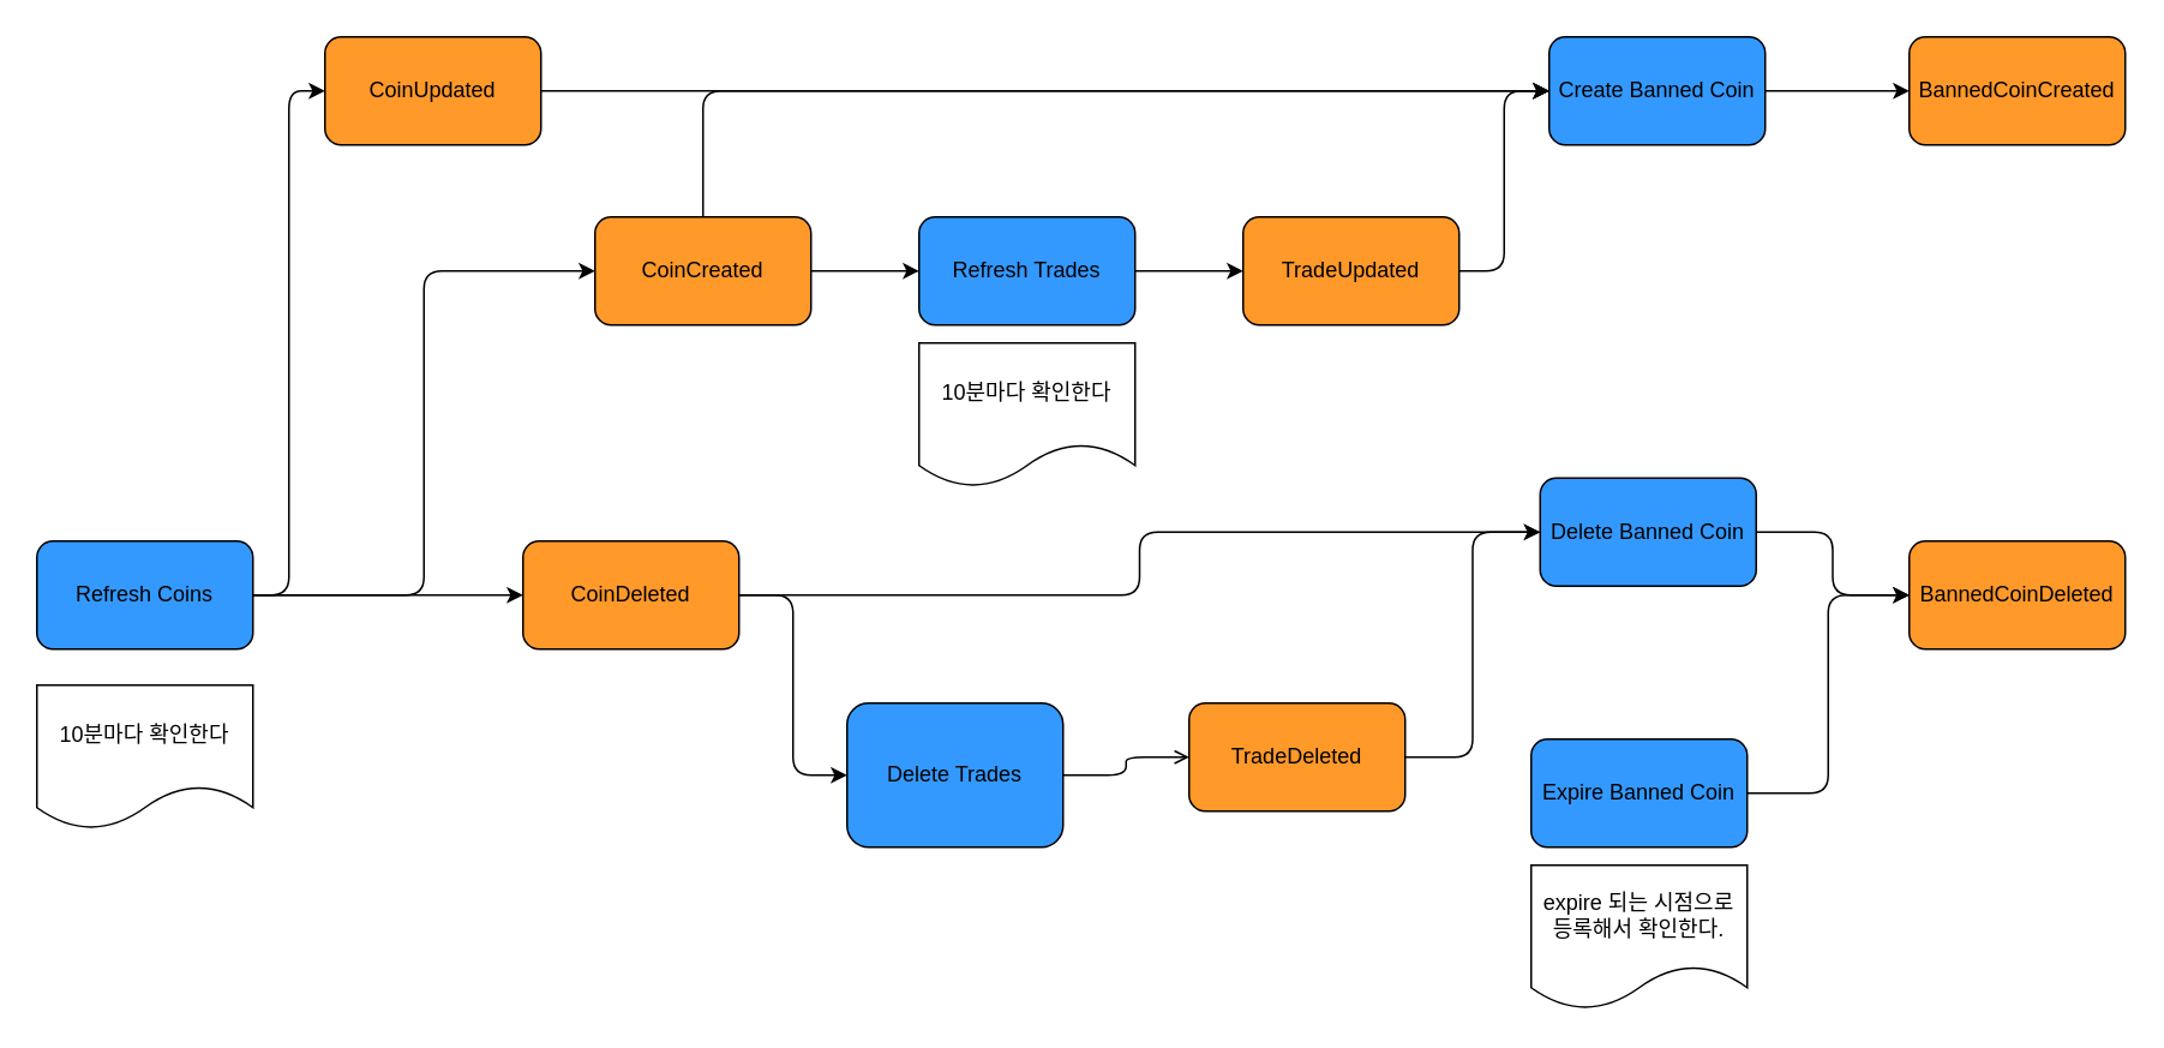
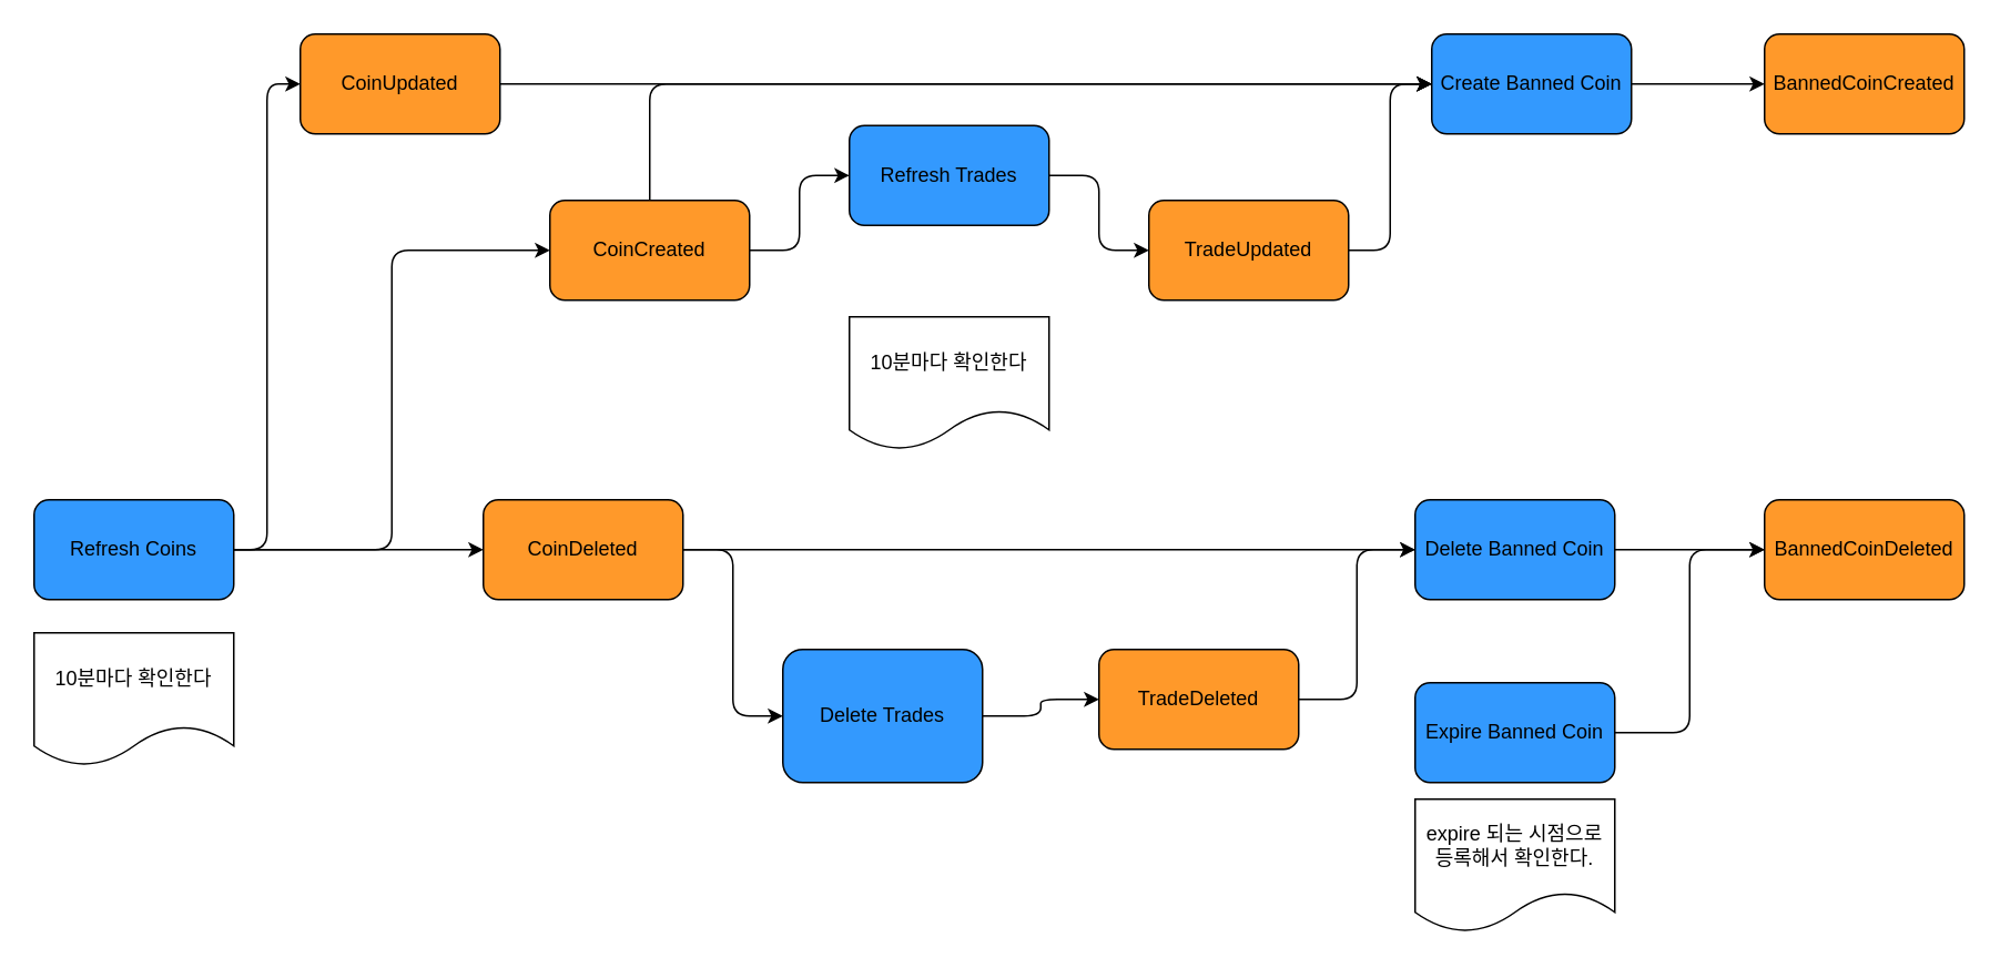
  <mxCell id="0" />
  <mxCell id="1" parent="0" />
  <mxCell id="2" style="edgeStyle=orthogonalEdgeStyle;html=1;exitX=1;exitY=0.5;exitDx=0;exitDy=0;entryX=0;entryY=0.5;entryDx=0;entryDy=0;strokeColor=default;rounded=1;jumpStyle=arc;" parent="1" source="5" target="8" edge="1"><mxGeometry relative="1" as="geometry"><mxPoint x="170" y="9" as="sourcePoint" /><mxPoint x="290" y="169" as="targetPoint" /></mxGeometry></mxCell>
  <mxCell id="3" style="edgeStyle=orthogonalEdgeStyle;rounded=1;jumpStyle=arc;html=1;exitX=1;exitY=0.5;exitDx=0;exitDy=0;entryX=0;entryY=0.5;entryDx=0;entryDy=0;strokeColor=default;" parent="1" source="5" target="11" edge="1"><mxGeometry relative="1" as="geometry"><mxPoint x="170" y="9" as="sourcePoint" /><mxPoint x="290" y="89" as="targetPoint" /></mxGeometry></mxCell>
  <mxCell id="4" style="edgeStyle=orthogonalEdgeStyle;rounded=1;jumpStyle=arc;html=1;exitX=1;exitY=0.5;exitDx=0;exitDy=0;entryX=0;entryY=0.5;entryDx=0;entryDy=0;strokeColor=default;" parent="1" source="5" target="17" edge="1"><mxGeometry relative="1" as="geometry"><mxPoint x="170" y="9" as="sourcePoint" /><mxPoint x="290" y="249" as="targetPoint" /></mxGeometry></mxCell>
  <mxCell id="5" value="Refresh Coins" style="rounded=1;whiteSpace=wrap;html=1;fillColor=#3399fe;fontColor=#000000;" parent="1" vertex="1"><mxGeometry x="20" y="300" width="120" height="60" as="geometry" /></mxCell>
  <mxCell id="6" style="edgeStyle=orthogonalEdgeStyle;rounded=1;jumpStyle=arc;html=1;exitX=1;exitY=0.5;exitDx=0;exitDy=0;strokeColor=default;entryX=0;entryY=0.5;entryDx=0;entryDy=0;" parent="1" source="8" target="13" edge="1"><mxGeometry relative="1" as="geometry"><mxPoint x="430" y="409" as="sourcePoint" /><mxPoint x="480" y="490" as="targetPoint" /></mxGeometry></mxCell>
  <mxCell id="7" style="edgeStyle=orthogonalEdgeStyle;jumpStyle=arc;html=1;exitX=0.5;exitY=0;exitDx=0;exitDy=0;entryX=0;entryY=0.5;entryDx=0;entryDy=0;" edge="1" parent="1" source="8" target="25"><mxGeometry relative="1" as="geometry" /></mxCell>
  <mxCell id="8" value="CoinCreated" style="rounded=1;whiteSpace=wrap;html=1;fillColor=#ff992a;fontColor=#000000;" parent="1" vertex="1"><mxGeometry x="330" y="120" width="120" height="60" as="geometry" /></mxCell>
  <mxCell id="9" style="edgeStyle=orthogonalEdgeStyle;rounded=1;jumpStyle=arc;html=1;exitX=1;exitY=0.5;exitDx=0;exitDy=0;entryX=0;entryY=0.5;entryDx=0;entryDy=0;strokeColor=default;" parent="1" source="11" target="19" edge="1"><mxGeometry relative="1" as="geometry"><mxPoint x="430" y="329" as="sourcePoint" /><mxPoint x="480" y="329" as="targetPoint" /></mxGeometry></mxCell>
  <mxCell id="10" style="edgeStyle=orthogonalEdgeStyle;html=1;exitX=1;exitY=0.5;exitDx=0;exitDy=0;entryX=0;entryY=0.5;entryDx=0;entryDy=0;jumpStyle=arc;" edge="1" parent="1" source="11" target="29"><mxGeometry relative="1" as="geometry"><mxPoint x="420" y="190" as="targetPoint" /></mxGeometry></mxCell>
  <mxCell id="11" value="CoinDeleted" style="rounded=1;whiteSpace=wrap;html=1;fillColor=#ff992a;fontColor=#000000;" parent="1" vertex="1"><mxGeometry x="290" y="300" width="120" height="60" as="geometry" /></mxCell>
  <mxCell id="12" style="edgeStyle=orthogonalEdgeStyle;rounded=1;jumpStyle=arc;html=1;exitX=1;exitY=0.5;exitDx=0;exitDy=0;strokeColor=default;entryX=0;entryY=0.5;entryDx=0;entryDy=0;" parent="1" source="13" target="15" edge="1"><mxGeometry relative="1" as="geometry"><mxPoint x="600" y="409" as="sourcePoint" /><mxPoint x="640" y="409" as="targetPoint" /></mxGeometry></mxCell>
- <mxCell id="13" value="Refresh Trades" style="rounded=1;whiteSpace=wrap;html=1;fillColor=#3399fe;fontColor=#000000;" parent="1" vertex="1"><mxGeometry x="510" y="120" width="120" height="60" as="geometry" /></mxCell>
+ <mxCell id="13" value="Refresh Trades" style="rounded=1;whiteSpace=wrap;html=1;fillColor=#3399fe;fontColor=#000000;" parent="1" vertex="1"><mxGeometry x="510" y="75" width="120" height="60" as="geometry" /></mxCell>
  <mxCell id="14" style="edgeStyle=orthogonalEdgeStyle;jumpStyle=arc;html=1;exitX=1;exitY=0.5;exitDx=0;exitDy=0;entryX=0;entryY=0.5;entryDx=0;entryDy=0;" parent="1" source="15" target="25" edge="1"><mxGeometry relative="1" as="geometry" /></mxCell>
  <mxCell id="15" value="TradeUpdated" style="rounded=1;whiteSpace=wrap;html=1;fillColor=#ff992a;fontColor=#000000;" parent="1" vertex="1"><mxGeometry x="690" y="120" width="120" height="60" as="geometry" /></mxCell>
  <mxCell id="16" style="edgeStyle=orthogonalEdgeStyle;jumpStyle=arc;html=1;exitX=1;exitY=0.5;exitDx=0;exitDy=0;entryX=0;entryY=0.5;entryDx=0;entryDy=0;" edge="1" parent="1" source="17" target="25"><mxGeometry relative="1" as="geometry" /></mxCell>
  <mxCell id="17" value="CoinUpdated" style="rounded=1;whiteSpace=wrap;html=1;fillColor=#ff992a;fontColor=#000000;" parent="1" vertex="1"><mxGeometry x="180" y="20" width="120" height="60" as="geometry" /></mxCell>
- <mxCell id="18" style="edgeStyle=orthogonalEdgeStyle;rounded=1;jumpStyle=arc;html=1;entryX=0;entryY=0.5;entryDx=0;entryDy=0;strokeColor=default;exitX=1;exitY=0.5;exitDx=0;exitDy=0;endArrow=open;" parent="1" source="19" target="21" edge="1"><mxGeometry relative="1" as="geometry"><mxPoint x="590" y="340" as="sourcePoint" /><mxPoint x="640" y="329" as="targetPoint" /></mxGeometry></mxCell>
+ <mxCell id="18" style="edgeStyle=orthogonalEdgeStyle;rounded=1;jumpStyle=arc;html=1;entryX=0;entryY=0.5;entryDx=0;entryDy=0;strokeColor=default;exitX=1;exitY=0.5;exitDx=0;exitDy=0;" parent="1" source="19" target="21" edge="1"><mxGeometry relative="1" as="geometry"><mxPoint x="590" y="340" as="sourcePoint" /><mxPoint x="640" y="329" as="targetPoint" /></mxGeometry></mxCell>
  <mxCell id="19" value="Delete Trades" style="rounded=1;whiteSpace=wrap;html=1;fillColor=#3399fe;fontColor=#000000;" parent="1" vertex="1"><mxGeometry x="470" y="390" width="120" height="80" as="geometry" /></mxCell>
  <mxCell id="20" style="edgeStyle=orthogonalEdgeStyle;jumpStyle=arc;html=1;exitX=1;exitY=0.5;exitDx=0;exitDy=0;entryX=0;entryY=0.5;entryDx=0;entryDy=0;" edge="1" parent="1" source="21" target="29"><mxGeometry relative="1" as="geometry" /></mxCell>
  <mxCell id="21" value="TradeDeleted" style="rounded=1;whiteSpace=wrap;html=1;fillColor=#ff992a;fontColor=#000000;" parent="1" vertex="1"><mxGeometry x="660" y="390" width="120" height="60" as="geometry" /></mxCell>
  <mxCell id="22" style="edgeStyle=orthogonalEdgeStyle;jumpStyle=arc;html=1;exitX=1;exitY=0.5;exitDx=0;exitDy=0;entryX=0;entryY=0.5;entryDx=0;entryDy=0;" parent="1" source="23" target="27" edge="1"><mxGeometry relative="1" as="geometry" /></mxCell>
  <mxCell id="23" value="Expire Banned Coin" style="rounded=1;whiteSpace=wrap;html=1;fillColor=#3399fe;fontColor=#000000;" parent="1" vertex="1"><mxGeometry x="850" y="410" width="120" height="60" as="geometry" /></mxCell>
  <mxCell id="24" style="edgeStyle=orthogonalEdgeStyle;html=1;exitX=1;exitY=0.5;exitDx=0;exitDy=0;entryX=0;entryY=0.5;entryDx=0;entryDy=0;jumpStyle=arc;" parent="1" source="25" target="26" edge="1"><mxGeometry relative="1" as="geometry"><mxPoint x="1030" as="targetPoint" y="-100" /></mxGeometry></mxCell>
  <mxCell id="25" value="Create Banned Coin" style="rounded=1;whiteSpace=wrap;html=1;fillColor=#3399fe;fontColor=#000000;" parent="1" vertex="1"><mxGeometry x="860" y="20" width="120" height="60" as="geometry" /></mxCell>
  <mxCell id="26" value="BannedCoinCreated" style="rounded=1;whiteSpace=wrap;html=1;fillColor=#ff992a;fontColor=#000000;" parent="1" vertex="1"><mxGeometry x="1060" y="20" width="120" height="60" as="geometry" /></mxCell>
  <mxCell id="27" value="BannedCoinDeleted" style="rounded=1;whiteSpace=wrap;html=1;fillColor=#ff992a;fontColor=#000000;" parent="1" vertex="1"><mxGeometry x="1060" y="300" width="120" height="60" as="geometry" /></mxCell>
  <mxCell id="28" style="edgeStyle=orthogonalEdgeStyle;jumpStyle=arc;html=1;exitX=1;exitY=0.5;exitDx=0;exitDy=0;entryX=0;entryY=0.5;entryDx=0;entryDy=0;" parent="1" source="29" target="27" edge="1"><mxGeometry relative="1" as="geometry" /></mxCell>
- <mxCell id="29" value="Delete Banned Coin" style="rounded=1;whiteSpace=wrap;html=1;fillColor=#3399fe;fontColor=#000000;" parent="1" vertex="1"><mxGeometry x="855" y="265" width="120" height="60" as="geometry" /></mxCell>
+ <mxCell id="29" value="Delete Banned Coin" style="rounded=1;whiteSpace=wrap;html=1;fillColor=#3399fe;fontColor=#000000;" parent="1" vertex="1"><mxGeometry x="850" y="300" width="120" height="60" as="geometry" /></mxCell>
  <mxCell id="30" value="10분마다 확인한다" style="shape=document;whiteSpace=wrap;html=1;boundedLbl=1;" vertex="1" parent="1"><mxGeometry x="20" y="380" width="120" height="80" as="geometry" /></mxCell>
  <mxCell id="31" value="expire 되는 시점으로 등록해서 확인한다." style="shape=document;whiteSpace=wrap;html=1;boundedLbl=1;" vertex="1" parent="1"><mxGeometry x="850" y="480" width="120" height="80" as="geometry" /></mxCell>
  <mxCell id="32" value="10분마다 확인한다" style="shape=document;whiteSpace=wrap;html=1;boundedLbl=1;" vertex="1" parent="1"><mxGeometry x="510" y="190" width="120" height="80" as="geometry" /></mxCell>
